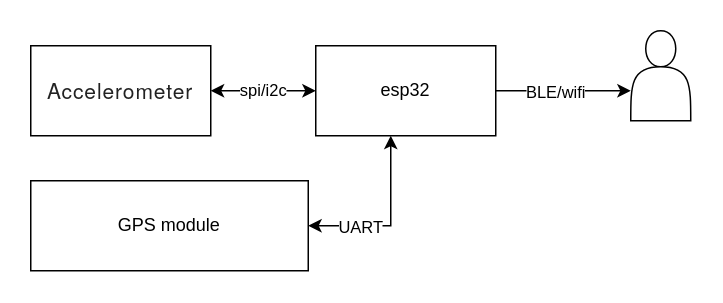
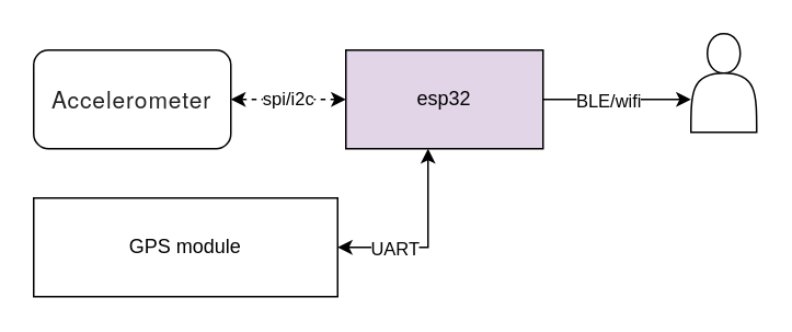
  <mxCell id="0" />
  <mxCell id="1" parent="0" />
- <mxCell id="2" value="&lt;span style=&quot;color: rgb(34, 34, 34); font-family: &amp;quot;Neue Montreal&amp;quot;, &amp;quot;Helvetica Neue&amp;quot;, Helvetica, Arial, sans-serif, &amp;quot;Apple Color Emoji&amp;quot;, &amp;quot;Segoe UI Emoji&amp;quot;, &amp;quot;Segoe UI Symbol&amp;quot;, &amp;quot;Noto Color Emoji&amp;quot;; font-size: 14px; letter-spacing: 0.6px; text-align: start; background-color: rgb(255, 255, 255);&quot;&gt;Accelerometer&lt;/span&gt;" style="rounded=0;whiteSpace=wrap;html=1;" vertex="1" parent="1"><mxGeometry x="20" y="30" width="120" height="60" as="geometry" /></mxCell>
- <mxCell id="3" value="esp32" style="rounded=0;whiteSpace=wrap;html=1;" vertex="1" parent="1"><mxGeometry x="210" y="30" width="120" height="60" as="geometry" /></mxCell>
+ <mxCell id="2" value="&lt;span style=&quot;color: rgb(34, 34, 34); font-family: &amp;quot;Neue Montreal&amp;quot;, &amp;quot;Helvetica Neue&amp;quot;, Helvetica, Arial, sans-serif, &amp;quot;Apple Color Emoji&amp;quot;, &amp;quot;Segoe UI Emoji&amp;quot;, &amp;quot;Segoe UI Symbol&amp;quot;, &amp;quot;Noto Color Emoji&amp;quot;; font-size: 14px; letter-spacing: 0.6px; text-align: start; background-color: rgb(255, 255, 255);&quot;&gt;Accelerometer&lt;/span&gt;" style="whiteSpace=wrap;html=1;rounded=1;" vertex="1" parent="1"><mxGeometry x="20" y="30" width="120" height="60" as="geometry" /></mxCell>
+ <mxCell id="3" value="esp32" style="rounded=0;whiteSpace=wrap;html=1;fillColor=#e1d5e7;" vertex="1" parent="1"><mxGeometry x="210" y="30" width="120" height="60" as="geometry" /></mxCell>
  <mxCell id="4" value="GPS module" style="rounded=0;whiteSpace=wrap;html=1;" vertex="1" parent="1"><mxGeometry x="20" y="120" width="185" height="60" as="geometry" /></mxCell>
  <mxCell id="5" value="" style="shape=actor;whiteSpace=wrap;html=1;" vertex="1" parent="1"><mxGeometry x="420" y="20" width="40" height="60" as="geometry" /></mxCell>
  <mxCell id="6" value="" style="endArrow=classic;html=1;rounded=0;entryX=0;entryY=0.667;entryDx=0;entryDy=0;entryPerimeter=0;exitX=1;exitY=0.5;exitDx=0;exitDy=0;" edge="1" parent="1" source="3" target="5"><mxGeometry width="50" height="50" relative="1" as="geometry"><mxPoint x="210" y="140" as="sourcePoint" /><mxPoint x="260" y="90" as="targetPoint" /></mxGeometry></mxCell>
  <mxCell id="7" value="BLE/wifi" style="edgeLabel;html=1;align=center;verticalAlign=middle;resizable=0;points=[];" vertex="1" connectable="0" parent="6"><mxGeometry x="0.33" relative="1" as="geometry"><mxPoint x="-20" as="offset" /></mxGeometry></mxCell>
- <mxCell id="8" value="spi/i2c" style="endArrow=classic;html=1;rounded=0;entryX=1;entryY=0.5;entryDx=0;entryDy=0;exitX=0;exitY=0.5;exitDx=0;exitDy=0;startArrow=classic;startFill=1;" edge="1" parent="1" source="3" target="2"><mxGeometry width="50" height="50" relative="1" as="geometry"><mxPoint x="210" y="140" as="sourcePoint" /><mxPoint x="260" y="90" as="targetPoint" /></mxGeometry></mxCell>
+ <mxCell id="8" value="spi/i2c" style="endArrow=classic;html=1;rounded=0;entryX=1;entryY=0.5;entryDx=0;entryDy=0;exitX=0;exitY=0.5;exitDx=0;exitDy=0;startArrow=classic;startFill=1;dashed=1;" edge="1" parent="1" source="3" target="2"><mxGeometry width="50" height="50" relative="1" as="geometry"><mxPoint x="210" y="140" as="sourcePoint" /><mxPoint x="260" y="90" as="targetPoint" /></mxGeometry></mxCell>
  <mxCell id="9" value="" style="endArrow=classic;startArrow=classic;html=1;rounded=0;exitX=1;exitY=0.5;exitDx=0;exitDy=0;" edge="1" parent="1" source="4"><mxGeometry width="50" height="50" relative="1" as="geometry"><mxPoint x="210" y="140" as="sourcePoint" /><mxPoint x="260" y="90" as="targetPoint" /><Array as="points"><mxPoint x="260" y="150" /></Array></mxGeometry></mxCell>
  <mxCell id="10" value="UART" style="edgeLabel;html=1;align=center;verticalAlign=middle;resizable=0;points=[];" vertex="1" connectable="0" parent="9"><mxGeometry x="-0.417" relative="1" as="geometry"><mxPoint as="offset" /></mxGeometry></mxCell>
